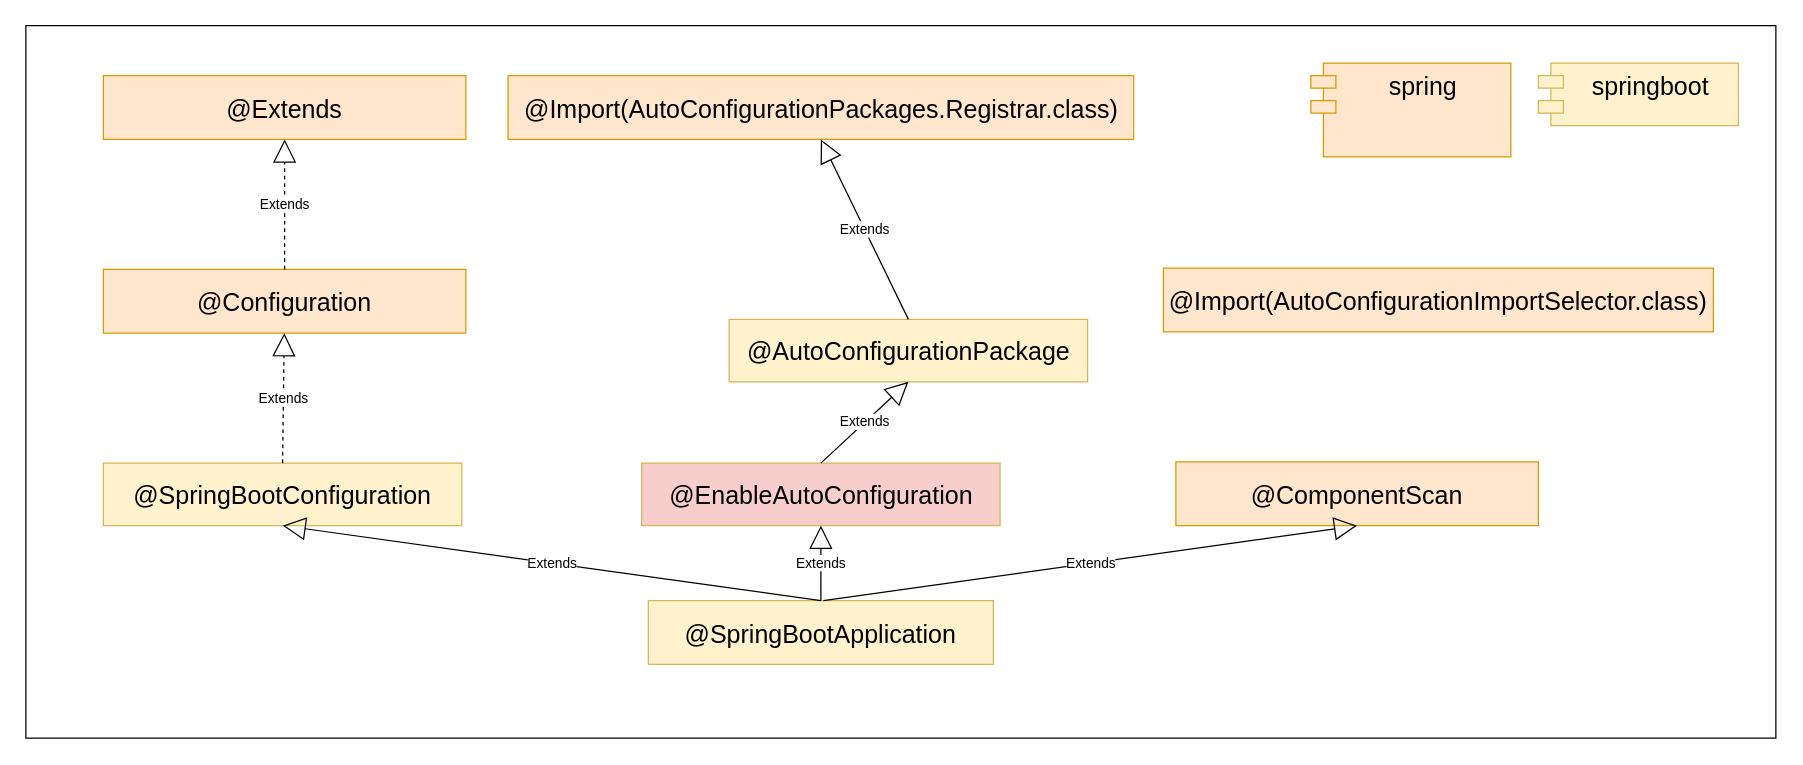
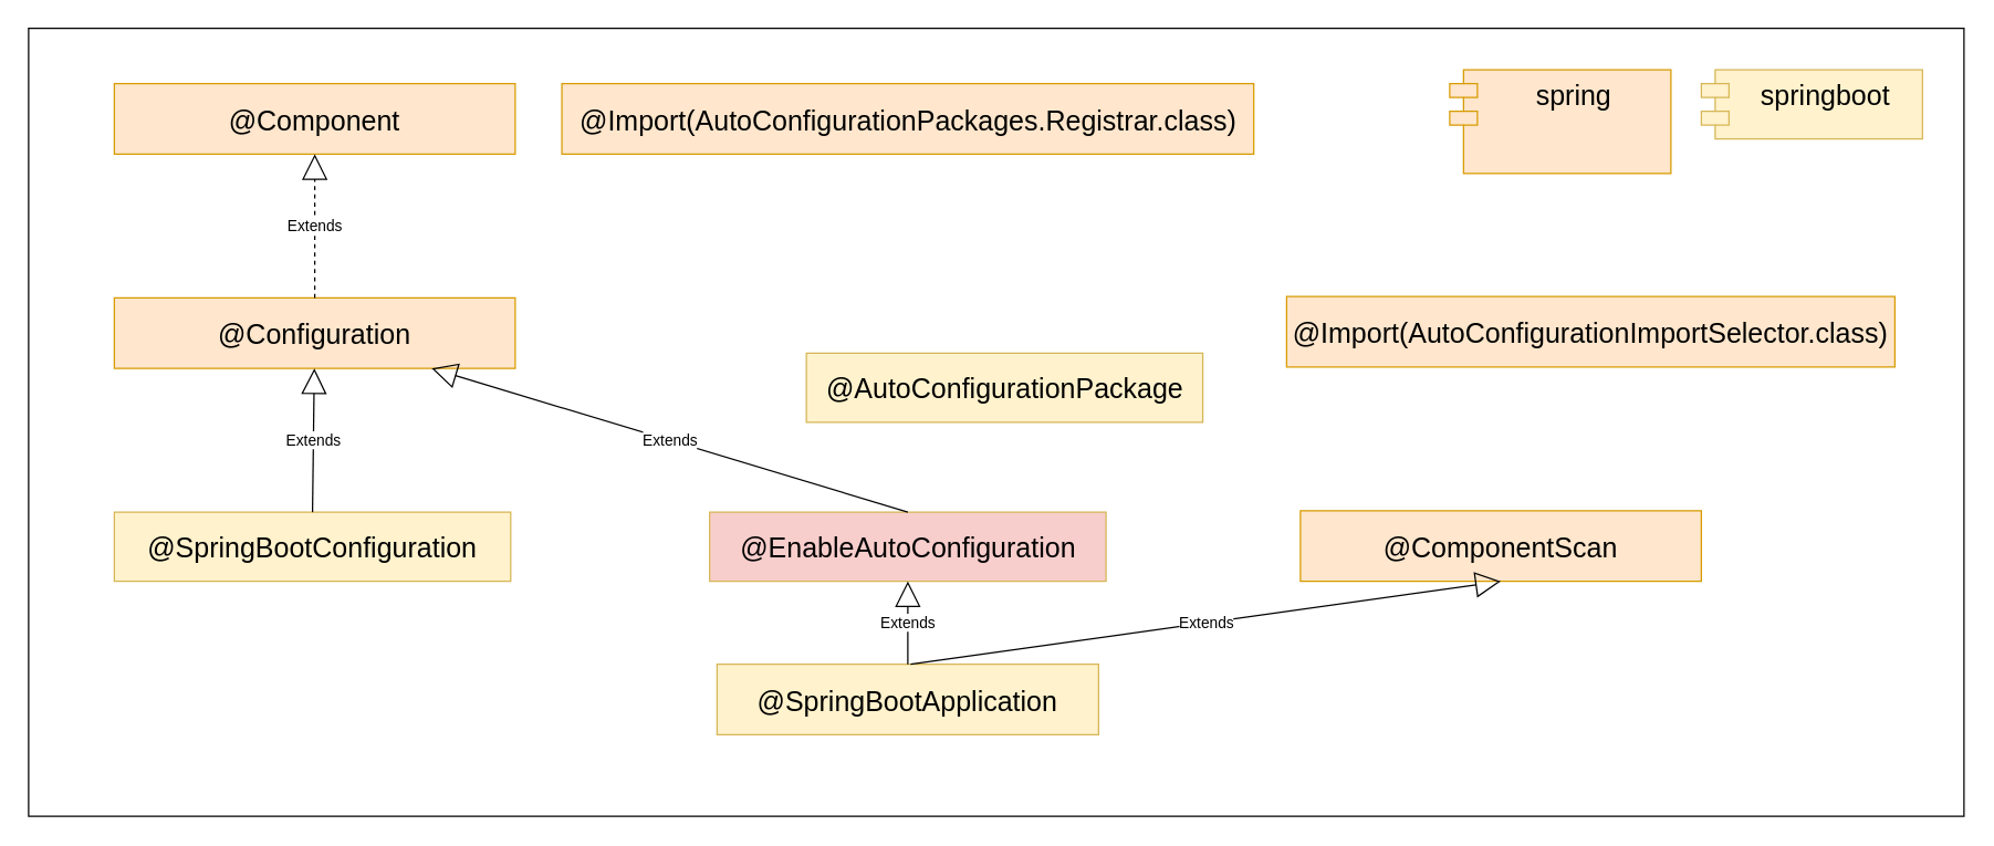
  <mxCell id="0" />
  <mxCell id="1" parent="0" />
  <mxCell id="2" value="" style="rounded=0;whiteSpace=wrap;html=1;" parent="1" vertex="1"><mxGeometry x="20" y="20" width="1400" height="570" as="geometry" /></mxCell>
  <mxCell id="3" value="&lt;div&gt;@SpringBootApplication&lt;/div&gt;" style="html=1;whiteSpace=wrap;fontSize=20;verticalAlign=middle;align=center;fillColor=#fff2cc;strokeColor=#d6b656;" parent="1" vertex="1"><mxGeometry x="518" y="480" width="276" height="51" as="geometry" /></mxCell>
  <mxCell id="4" value="@SpringBootConfiguration" style="html=1;whiteSpace=wrap;fontSize=20;fillColor=#fff2cc;strokeColor=#d6b656;" parent="1" vertex="1"><mxGeometry x="82" y="370" width="286.75" height="50" as="geometry" /></mxCell>
- <mxCell id="5" value="Extends" style="endArrow=block;endSize=16;endFill=0;html=1;rounded=0;exitX=0.5;exitY=0;exitDx=0;exitDy=0;entryX=0.5;entryY=1;entryDx=0;entryDy=0;" parent="1" source="3" target="4" edge="1"><mxGeometry width="160" relative="1" as="geometry"><mxPoint x="302" y="550" as="sourcePoint" /><mxPoint x="462" y="550" as="targetPoint" /></mxGeometry></mxCell>
  <mxCell id="6" value="spring&lt;div&gt;&lt;br&gt;&lt;/div&gt;" style="shape=module;align=left;spacingLeft=20;align=center;verticalAlign=top;whiteSpace=wrap;html=1;fontSize=20;fillColor=#ffe6cc;strokeColor=#d79b00;" parent="1" vertex="1"><mxGeometry x="1048" y="50" width="160" height="75" as="geometry" /></mxCell>
  <mxCell id="7" value="springboot&lt;div&gt;&lt;br&gt;&lt;/div&gt;" style="shape=module;align=left;spacingLeft=20;align=center;verticalAlign=top;whiteSpace=wrap;html=1;fontSize=20;fillColor=#fff2cc;strokeColor=#d6b656;" parent="1" vertex="1"><mxGeometry x="1230" y="50" width="160" height="50" as="geometry" /></mxCell>
  <mxCell id="8" value="@EnableAutoConfiguration" style="html=1;whiteSpace=wrap;fontSize=20;fillColor=#f8cecc;strokeColor=#d6b656;" parent="1" vertex="1"><mxGeometry x="512.63" y="370" width="286.75" height="50" as="geometry" /></mxCell>
  <mxCell id="9" value="Extends" style="endArrow=block;endSize=16;endFill=0;html=1;rounded=0;exitX=0.5;exitY=0;exitDx=0;exitDy=0;entryX=0.5;entryY=1;entryDx=0;entryDy=0;" parent="1" source="3" target="8" edge="1"><mxGeometry width="160" relative="1" as="geometry"><mxPoint x="578" y="460" as="sourcePoint" /><mxPoint x="738" y="460" as="targetPoint" /></mxGeometry></mxCell>
  <mxCell id="10" value="@ComponentScan" style="html=1;whiteSpace=wrap;fontSize=20;verticalAlign=middle;align=center;fontStyle=0;fillColor=#ffe6cc;strokeColor=#d79b00;" parent="1" vertex="1"><mxGeometry x="940" y="369" width="290" height="51" as="geometry" /></mxCell>
  <mxCell id="11" value="Extends" style="endArrow=block;endSize=16;endFill=0;html=1;rounded=0;entryX=0.5;entryY=1;entryDx=0;entryDy=0;" parent="1" target="10" edge="1"><mxGeometry width="160" relative="1" as="geometry"><mxPoint x="658" y="480" as="sourcePoint" /><mxPoint x="1008" y="470" as="targetPoint" /></mxGeometry></mxCell>
  <mxCell id="12" value="@Configuration" style="html=1;whiteSpace=wrap;fontSize=20;verticalAlign=middle;align=center;fontStyle=0;fillColor=#ffe6cc;strokeColor=#d79b00;" parent="1" vertex="1"><mxGeometry x="82" y="215" width="290" height="51" as="geometry" /></mxCell>
- <mxCell id="13" value="Extends" style="endArrow=block;endSize=16;endFill=0;html=1;rounded=0;exitX=0.5;exitY=0;exitDx=0;exitDy=0;dashed=1;" parent="1" source="4" target="12" edge="1"><mxGeometry width="160" relative="1" as="geometry"><mxPoint x="378" y="330" as="sourcePoint" /><mxPoint x="538" y="330" as="targetPoint" /></mxGeometry></mxCell>
- <mxCell id="14" value="@Extends" style="html=1;whiteSpace=wrap;fontSize=20;verticalAlign=middle;align=center;fontStyle=0;fillColor=#ffe6cc;strokeColor=#d79b00;" parent="1" vertex="1"><mxGeometry x="82" y="60" width="290" height="51" as="geometry" /></mxCell>
+ <mxCell id="13" value="Extends" style="endArrow=block;endSize=16;endFill=0;html=1;rounded=0;exitX=0.5;exitY=0;exitDx=0;exitDy=0;" parent="1" source="4" target="12" edge="1"><mxGeometry width="160" relative="1" as="geometry"><mxPoint x="378" y="330" as="sourcePoint" /><mxPoint x="538" y="330" as="targetPoint" /></mxGeometry></mxCell>
+ <mxCell id="14" value="@Component" style="html=1;whiteSpace=wrap;fontSize=20;verticalAlign=middle;align=center;fontStyle=0;fillColor=#ffe6cc;strokeColor=#d79b00;" parent="1" vertex="1"><mxGeometry x="82" y="60" width="290" height="51" as="geometry" /></mxCell>
  <mxCell id="15" value="Extends" style="endArrow=block;endSize=16;endFill=0;html=1;rounded=0;exitX=0.5;exitY=0;exitDx=0;exitDy=0;entryX=0.5;entryY=1;entryDx=0;entryDy=0;dashed=1;" parent="1" source="12" target="14" edge="1"><mxGeometry width="160" relative="1" as="geometry"><mxPoint x="458" y="200" as="sourcePoint" /><mxPoint x="618" y="200" as="targetPoint" /></mxGeometry></mxCell>
  <mxCell id="16" value="@AutoConfigurationPackage" style="html=1;whiteSpace=wrap;fontSize=20;fillColor=#fff2cc;strokeColor=#d6b656;" parent="1" vertex="1"><mxGeometry x="582.63" y="255" width="286.75" height="50" as="geometry" /></mxCell>
  <mxCell id="17" value="@Import(AutoConfigurationImportSelector.class)" style="html=1;whiteSpace=wrap;fontSize=20;verticalAlign=middle;align=center;fontStyle=0;fillColor=#ffe6cc;strokeColor=#d79b00;" parent="1" vertex="1"><mxGeometry x="930" y="214" width="440" height="51" as="geometry" /></mxCell>
- <mxCell id="18" value="Extends" style="endArrow=block;endSize=16;endFill=0;html=1;rounded=0;exitX=0.5;exitY=0;exitDx=0;exitDy=0;entryX=0.5;entryY=1;entryDx=0;entryDy=0;" parent="1" source="8" target="16" edge="1"><mxGeometry width="160" relative="1" as="geometry"><mxPoint x="678" y="310" as="sourcePoint" /><mxPoint x="838" y="310" as="targetPoint" /></mxGeometry></mxCell>
+ <mxCell id="18" value="Extends" style="endArrow=block;endSize=16;endFill=0;html=1;rounded=0;exitX=0.5;exitY=0;exitDx=0;exitDy=0;" parent="1" source="8" target="12" edge="1"><mxGeometry width="160" relative="1" as="geometry"><mxPoint x="678" y="310" as="sourcePoint" /><mxPoint x="838" y="310" as="targetPoint" /></mxGeometry></mxCell>
  <mxCell id="19" value="@Import(AutoConfigurationPackages.Registrar.class)" style="html=1;whiteSpace=wrap;fontSize=20;verticalAlign=middle;align=center;fontStyle=0;fillColor=#ffe6cc;strokeColor=#d79b00;" parent="1" vertex="1"><mxGeometry x="405.75" y="60" width="500.5" height="51" as="geometry" /></mxCell>
- <mxCell id="20" value="Extends" style="endArrow=block;endSize=16;endFill=0;html=1;rounded=0;exitX=0.5;exitY=0;exitDx=0;exitDy=0;entryX=0.5;entryY=1;entryDx=0;entryDy=0;" parent="1" source="16" target="19" edge="1"><mxGeometry width="160" relative="1" as="geometry"><mxPoint x="648" y="180" as="sourcePoint" /><mxPoint x="808" y="180" as="targetPoint" /></mxGeometry></mxCell>
